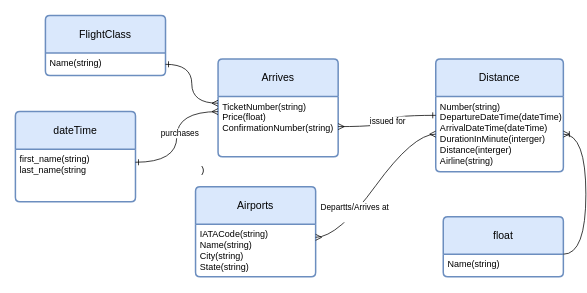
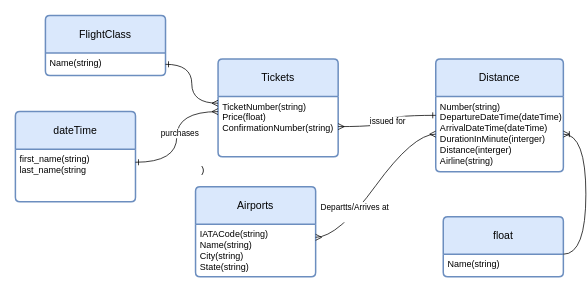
  <mxCell id="0" />
  <mxCell id="1" parent="0" />
  <mxCell id="2" value="dateTime" style="swimlane;childLayout=stackLayout;horizontal=1;startSize=50;horizontalStack=0;rounded=1;fontSize=14;fontStyle=0;strokeWidth=2;resizeParent=0;resizeLast=1;shadow=0;dashed=0;align=center;arcSize=4;whiteSpace=wrap;html=1;fillColor=#dae8fc;strokeColor=#6c8ebf;" vertex="1" parent="1"><mxGeometry x="20" y="148" width="160" height="120" as="geometry" /></mxCell>
  <mxCell id="3" value="&lt;div&gt;first_name(string)&lt;/div&gt;&lt;div&gt;last_name(string&amp;nbsp; &amp;nbsp; &amp;nbsp; &amp;nbsp; &amp;nbsp; &amp;nbsp; &amp;nbsp; &amp;nbsp; &amp;nbsp; &amp;nbsp; &amp;nbsp; &amp;nbsp; &amp;nbsp; &amp;nbsp; &amp;nbsp; &amp;nbsp; &amp;nbsp; &amp;nbsp; &amp;nbsp; &amp;nbsp; &amp;nbsp; &amp;nbsp; &amp;nbsp; )&lt;/div&gt;&lt;div&gt;&lt;span style=&quot;color: rgba(0, 0, 0, 0); font-family: monospace; font-size: 0px;&quot;&gt;%3CmxGraphModel%3E%3Croot%3E%3CmxCell%20id%3D%220%22%2F%3E%3CmxCell%20id%3D%221%22%20parent%3D%220%22%2F%3E%3CmxCell%20id%3D%222%22%20value%3D%22orders%22%20style%3D%22swimlane%3BchildLayout%3DstackLayout%3Bhorizontal%3D1%3BstartSize%3D50%3BhorizontalStack%3D0%3Brounded%3D1%3BfontSize%3D14%3BfontStyle%3D0%3BstrokeWidth%3D2%3BresizeParent%3D0%3BresizeLast%3D1%3Bshadow%3D0%3Bdashed%3D0%3Balign%3Dcenter%3BarcSize%3D4%3BwhiteSpace%3Dwrap%3Bhtml%3D1%3BfillColor%3D%23dae8fc%3BstrokeColor%3D%236c8ebf%3B%22%20vertex%3D%221%22%20parent%3D%221%22%3E%3CmxGeometry%20x%3D%22160%22%20y%3D%22220%22%20width%3D%22160%22%20height%3D%22120%22%20as%3D%22geometry%22%2F%3E%3C%2FmxCell%3E%3CmxCell%20id%3D%223%22%20value%3D%22order_id%26lt%3Bdiv%26gt%3Bcustomer_id%26lt%3B%2Fdiv%26gt%3B%26lt%3Bdiv%26gt%3Bticket_number%26lt%3B%2Fdiv%26gt%3B%22%20style%3D%22align%3Dleft%3BstrokeColor%3Dnone%3BfillColor%3Dnone%3BspacingLeft%3D4%3BfontSize%3D12%3BverticalAlign%3Dtop%3Bresizable%3D0%3Brotatable%3D0%3Bpart%3D1%3Bhtml%3D1%3B%22%20vertex%3D%221%22%20parent%3D%222%22%3E%3CmxGeometry%20y%3D%2250%22%20width%3D%22160%22%20height%3D%2270%22%20as%3D%22geometry%22%2F%3E%3C%2FmxCell%3E%3C%2Froot%3E%3C%2FmxGraphModel%3E&lt;/span&gt;&lt;/div&gt;" style="align=left;strokeColor=none;fillColor=none;spacingLeft=4;fontSize=12;verticalAlign=top;resizable=0;rotatable=0;part=1;html=1;" vertex="1" parent="2"><mxGeometry y="50" width="160" height="70" as="geometry" /></mxCell>
- <mxCell id="4" value="Arrives" style="swimlane;childLayout=stackLayout;horizontal=1;startSize=50;horizontalStack=0;rounded=1;fontSize=14;fontStyle=0;strokeWidth=2;resizeParent=0;resizeLast=1;shadow=0;dashed=0;align=center;arcSize=4;whiteSpace=wrap;html=1;fillColor=#dae8fc;strokeColor=#6c8ebf;" vertex="1" parent="1"><mxGeometry x="290" y="78" width="160" height="130" as="geometry" /></mxCell>
+ <mxCell id="4" value="Tickets" style="swimlane;childLayout=stackLayout;horizontal=1;startSize=50;horizontalStack=0;rounded=1;fontSize=14;fontStyle=0;strokeWidth=2;resizeParent=0;resizeLast=1;shadow=0;dashed=0;align=center;arcSize=4;whiteSpace=wrap;html=1;fillColor=#dae8fc;strokeColor=#6c8ebf;" vertex="1" parent="1"><mxGeometry x="290" y="78" width="160" height="130" as="geometry" /></mxCell>
  <mxCell id="5" value="&lt;div&gt;&lt;div&gt;TicketNumber(string)&lt;/div&gt;&lt;/div&gt;&lt;div&gt;Price(float)&lt;/div&gt;&lt;div&gt;ConfirmationNumber(string)&lt;/div&gt;" style="align=left;strokeColor=none;fillColor=none;spacingLeft=4;fontSize=12;verticalAlign=top;resizable=0;rotatable=0;part=1;html=1;" vertex="1" parent="4"><mxGeometry y="50" width="160" height="80" as="geometry" /></mxCell>
  <mxCell id="6" value="float" style="swimlane;childLayout=stackLayout;horizontal=1;startSize=50;horizontalStack=0;rounded=1;fontSize=14;fontStyle=0;strokeWidth=2;resizeParent=0;resizeLast=1;shadow=0;dashed=0;align=center;arcSize=4;whiteSpace=wrap;html=1;fillColor=#dae8fc;strokeColor=#6c8ebf;" vertex="1" parent="1"><mxGeometry x="590" y="288" width="160" height="80" as="geometry" /></mxCell>
  <mxCell id="7" value="Name(string)" style="align=left;strokeColor=none;fillColor=none;spacingLeft=4;fontSize=12;verticalAlign=top;resizable=0;rotatable=0;part=1;html=1;" vertex="1" parent="6"><mxGeometry y="50" width="160" height="30" as="geometry" /></mxCell>
  <mxCell id="8" value="Airports" style="swimlane;childLayout=stackLayout;horizontal=1;startSize=50;horizontalStack=0;rounded=1;fontSize=14;fontStyle=0;strokeWidth=2;resizeParent=0;resizeLast=1;shadow=0;dashed=0;align=center;arcSize=4;whiteSpace=wrap;html=1;fillColor=#dae8fc;strokeColor=#6c8ebf;" vertex="1" parent="1"><mxGeometry x="260" y="248" width="160" height="120" as="geometry" /></mxCell>
  <mxCell id="9" value="&lt;div&gt;IATACode(string)&lt;/div&gt;&lt;div&gt;Name(string)&lt;/div&gt;&lt;div&gt;City(string)&lt;/div&gt;&lt;div&gt;State(string)&lt;/div&gt;" style="align=left;strokeColor=none;fillColor=none;spacingLeft=4;fontSize=12;verticalAlign=top;resizable=0;rotatable=0;part=1;html=1;" vertex="1" parent="8"><mxGeometry y="50" width="160" height="70" as="geometry" /></mxCell>
  <mxCell id="10" value="Distance" style="swimlane;childLayout=stackLayout;horizontal=1;startSize=50;horizontalStack=0;rounded=1;fontSize=14;fontStyle=0;strokeWidth=2;resizeParent=0;resizeLast=1;shadow=0;dashed=0;align=center;arcSize=4;whiteSpace=wrap;html=1;fillColor=#dae8fc;strokeColor=#6c8ebf;" vertex="1" parent="1"><mxGeometry x="580" y="78" width="170" height="150" as="geometry" /></mxCell>
  <mxCell id="11" value="Number(string)&lt;div&gt;DepartureDateTime(dateTime)&lt;/div&gt;&lt;div&gt;ArrivalDateTime(dateTime)&lt;/div&gt;&lt;div&gt;DurationInMinute(interger)&lt;/div&gt;&lt;div&gt;Distance(interger)&lt;/div&gt;&lt;div&gt;Airline(string)&lt;/div&gt;" style="align=left;strokeColor=none;fillColor=none;spacingLeft=4;fontSize=12;verticalAlign=top;resizable=0;rotatable=0;part=1;html=1;" vertex="1" parent="10"><mxGeometry y="50" width="170" height="100" as="geometry" /></mxCell>
  <mxCell id="12" style="edgeStyle=orthogonalEdgeStyle;rounded=0;orthogonalLoop=1;jettySize=auto;html=1;exitX=1;exitY=0.25;exitDx=0;exitDy=0;entryX=0;entryY=0.25;entryDx=0;entryDy=0;startArrow=ERone;startFill=0;endArrow=ERmany;endFill=0;curved=1;" edge="1" parent="1" source="3" target="5"><mxGeometry relative="1" as="geometry" /></mxCell>
  <mxCell id="13" value="purchases" style="edgeLabel;html=1;align=center;verticalAlign=middle;resizable=0;points=[];" vertex="1" connectable="0" parent="12"><mxGeometry x="0.061" y="-3" relative="1" as="geometry"><mxPoint as="offset" /></mxGeometry></mxCell>
  <mxCell id="14" style="edgeStyle=orthogonalEdgeStyle;rounded=0;orthogonalLoop=1;jettySize=auto;html=1;entryX=0;entryY=0.25;entryDx=0;entryDy=0;endArrow=ERone;endFill=0;startArrow=ERmany;startFill=0;curved=1;" edge="1" parent="1" source="5" target="11"><mxGeometry relative="1" as="geometry" /></mxCell>
  <mxCell id="15" value="issued for" style="edgeLabel;html=1;align=center;verticalAlign=middle;resizable=0;points=[];" vertex="1" connectable="0" parent="14"><mxGeometry x="0.012" relative="1" as="geometry"><mxPoint as="offset" /></mxGeometry></mxCell>
  <mxCell id="16" value="" style="edgeStyle=entityRelationEdgeStyle;fontSize=12;html=1;endArrow=ERmany;startArrow=ERmany;rounded=0;exitX=1;exitY=0.25;exitDx=0;exitDy=0;entryX=0;entryY=0.5;entryDx=0;entryDy=0;curved=1;strokeWidth=1;targetPerimeterSpacing=0;endSize=6;" edge="1" parent="1" source="9" target="11"><mxGeometry width="100" height="100" relative="1" as="geometry"><mxPoint x="410" y="358" as="sourcePoint" /><mxPoint x="510" y="258" as="targetPoint" /></mxGeometry></mxCell>
  <mxCell id="17" value="Departts/Arrives at&lt;div&gt;&lt;br&gt;&lt;/div&gt;" style="edgeLabel;html=1;align=center;verticalAlign=middle;resizable=0;points=[];" vertex="1" connectable="0" parent="16"><mxGeometry x="-0.388" y="2" relative="1" as="geometry"><mxPoint as="offset" /></mxGeometry></mxCell>
  <mxCell id="18" value="" style="edgeStyle=entityRelationEdgeStyle;fontSize=12;html=1;endArrow=ERoneToMany;rounded=0;exitX=1;exitY=0;exitDx=0;exitDy=0;entryX=1;entryY=0.5;entryDx=0;entryDy=0;curved=1;" edge="1" parent="1" source="7" target="11"><mxGeometry width="100" height="100" relative="1" as="geometry"><mxPoint x="725" y="335.5" as="sourcePoint" /><mxPoint x="845" y="268" as="targetPoint" /></mxGeometry></mxCell>
  <mxCell id="19" value="FlightClass" style="swimlane;childLayout=stackLayout;horizontal=1;startSize=50;horizontalStack=0;rounded=1;fontSize=14;fontStyle=0;strokeWidth=2;resizeParent=0;resizeLast=1;shadow=0;dashed=0;align=center;arcSize=4;whiteSpace=wrap;html=1;fillColor=#dae8fc;strokeColor=#6c8ebf;" vertex="1" parent="1"><mxGeometry x="60" y="20" width="160" height="80" as="geometry" /></mxCell>
  <mxCell id="20" value="Name(string)" style="align=left;strokeColor=none;fillColor=none;spacingLeft=4;fontSize=12;verticalAlign=top;resizable=0;rotatable=0;part=1;html=1;" vertex="1" parent="19"><mxGeometry y="50" width="160" height="30" as="geometry" /></mxCell>
  <mxCell id="21" style="edgeStyle=orthogonalEdgeStyle;rounded=0;orthogonalLoop=1;jettySize=auto;html=1;entryX=0;entryY=0.111;entryDx=0;entryDy=0;entryPerimeter=0;endArrow=ERmany;endFill=0;startArrow=ERone;startFill=0;curved=1;" edge="1" parent="1" source="20" target="5"><mxGeometry relative="1" as="geometry" /></mxCell>
